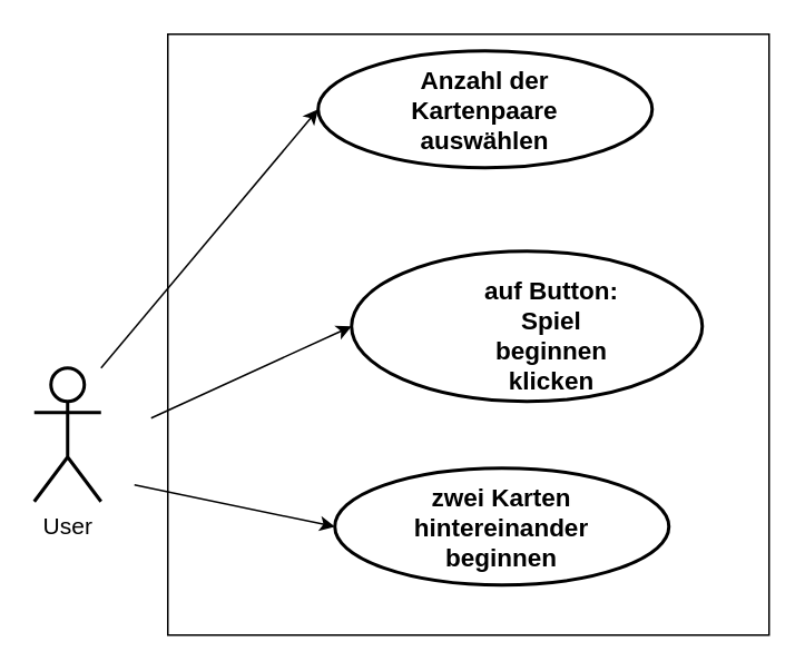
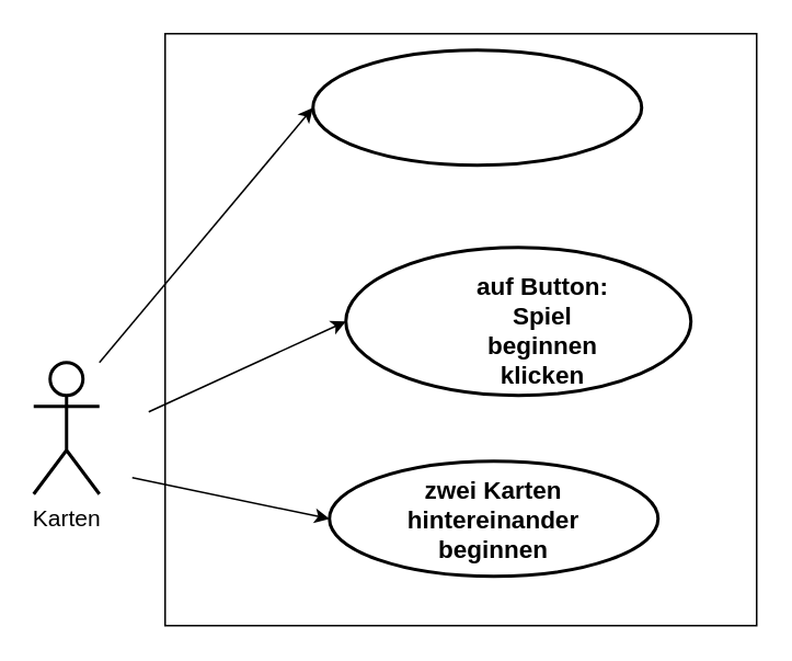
  <mxCell id="0" />
  <mxCell id="1" parent="0" />
  <mxCell id="2" value="" style="whiteSpace=wrap;html=1;" parent="1" vertex="1"><mxGeometry x="100" y="20" width="360" height="360" as="geometry" /></mxCell>
- <mxCell id="3" value="&lt;font style=&quot;font-size: 14px&quot;&gt;User&lt;/font&gt;" style="shape=umlActor;verticalLabelPosition=bottom;verticalAlign=top;html=1;outlineConnect=0;strokeWidth=2;" parent="1" vertex="1"><mxGeometry x="20" y="220" width="40" height="80" as="geometry" /></mxCell>
+ <mxCell id="3" value="&lt;font style=&quot;font-size: 14px&quot;&gt;Karten&lt;/font&gt;" style="shape=umlActor;verticalLabelPosition=bottom;verticalAlign=top;html=1;outlineConnect=0;strokeWidth=2;" parent="1" vertex="1"><mxGeometry x="20" y="220" width="40" height="80" as="geometry" /></mxCell>
  <mxCell id="4" value="" style="ellipse;whiteSpace=wrap;html=1;strokeWidth=2;fillColor=#ffffff;" parent="1" vertex="1"><mxGeometry x="190" y="30" width="200" height="70" as="geometry" /></mxCell>
- <mxCell id="5" value="&lt;font style=&quot;font-size: 15px&quot;&gt;&lt;b&gt;Anzahl der Kartenpaare auswählen&lt;/b&gt;&lt;/font&gt;" style="text;html=1;strokeColor=none;fillColor=none;align=center;verticalAlign=middle;whiteSpace=wrap;rounded=0;" parent="1" vertex="1"><mxGeometry x="240" y="42.5" width="100" height="45" as="geometry" /></mxCell>
  <mxCell id="6" value="" style="ellipse;whiteSpace=wrap;html=1;strokeWidth=2;fillColor=#ffffff;" parent="1" vertex="1"><mxGeometry x="200" y="280" width="200" height="70" as="geometry" /></mxCell>
  <mxCell id="7" value="&lt;font style=&quot;font-size: 15px&quot;&gt;&lt;b&gt;zwei Karten hintereinander beginnen&lt;/b&gt;&lt;/font&gt;" style="text;html=1;strokeColor=none;fillColor=none;align=center;verticalAlign=middle;whiteSpace=wrap;rounded=0;" parent="1" vertex="1"><mxGeometry x="250" y="292.5" width="100" height="45" as="geometry" /></mxCell>
  <mxCell id="8" value="" style="endArrow=classic;html=1;entryX=0;entryY=0.5;entryDx=0;entryDy=0;" parent="1" target="4" edge="1"><mxGeometry width="50" height="50" relative="1" as="geometry"><mxPoint x="60" y="220" as="sourcePoint" /><mxPoint x="110" y="170" as="targetPoint" /></mxGeometry></mxCell>
  <mxCell id="9" value="" style="endArrow=classic;html=1;entryX=0;entryY=0.5;entryDx=0;entryDy=0;" parent="1" target="6" edge="1"><mxGeometry width="50" height="50" relative="1" as="geometry"><mxPoint x="80" y="290" as="sourcePoint" /><mxPoint x="200" y="430" as="targetPoint" /></mxGeometry></mxCell>
  <mxCell id="10" value="" style="ellipse;whiteSpace=wrap;html=1;strokeWidth=2;fillColor=#ffffff;" parent="1" vertex="1"><mxGeometry x="210" y="150" width="210" height="90" as="geometry" /></mxCell>
  <mxCell id="11" value="&lt;span style=&quot;font-size: 15px&quot;&gt;&lt;b&gt;auf Button: Spiel beginnen klicken&lt;/b&gt;&lt;/span&gt;" style="text;html=1;strokeColor=none;fillColor=none;align=center;verticalAlign=middle;whiteSpace=wrap;rounded=0;" parent="1" vertex="1"><mxGeometry x="280" y="177.5" width="100" height="45" as="geometry" /></mxCell>
  <mxCell id="12" value="" style="endArrow=classic;html=1;entryX=0;entryY=0.5;entryDx=0;entryDy=0;" parent="1" target="10" edge="1"><mxGeometry width="50" height="50" relative="1" as="geometry"><mxPoint x="90" y="250" as="sourcePoint" /><mxPoint x="420" y="490" as="targetPoint" /></mxGeometry></mxCell>
